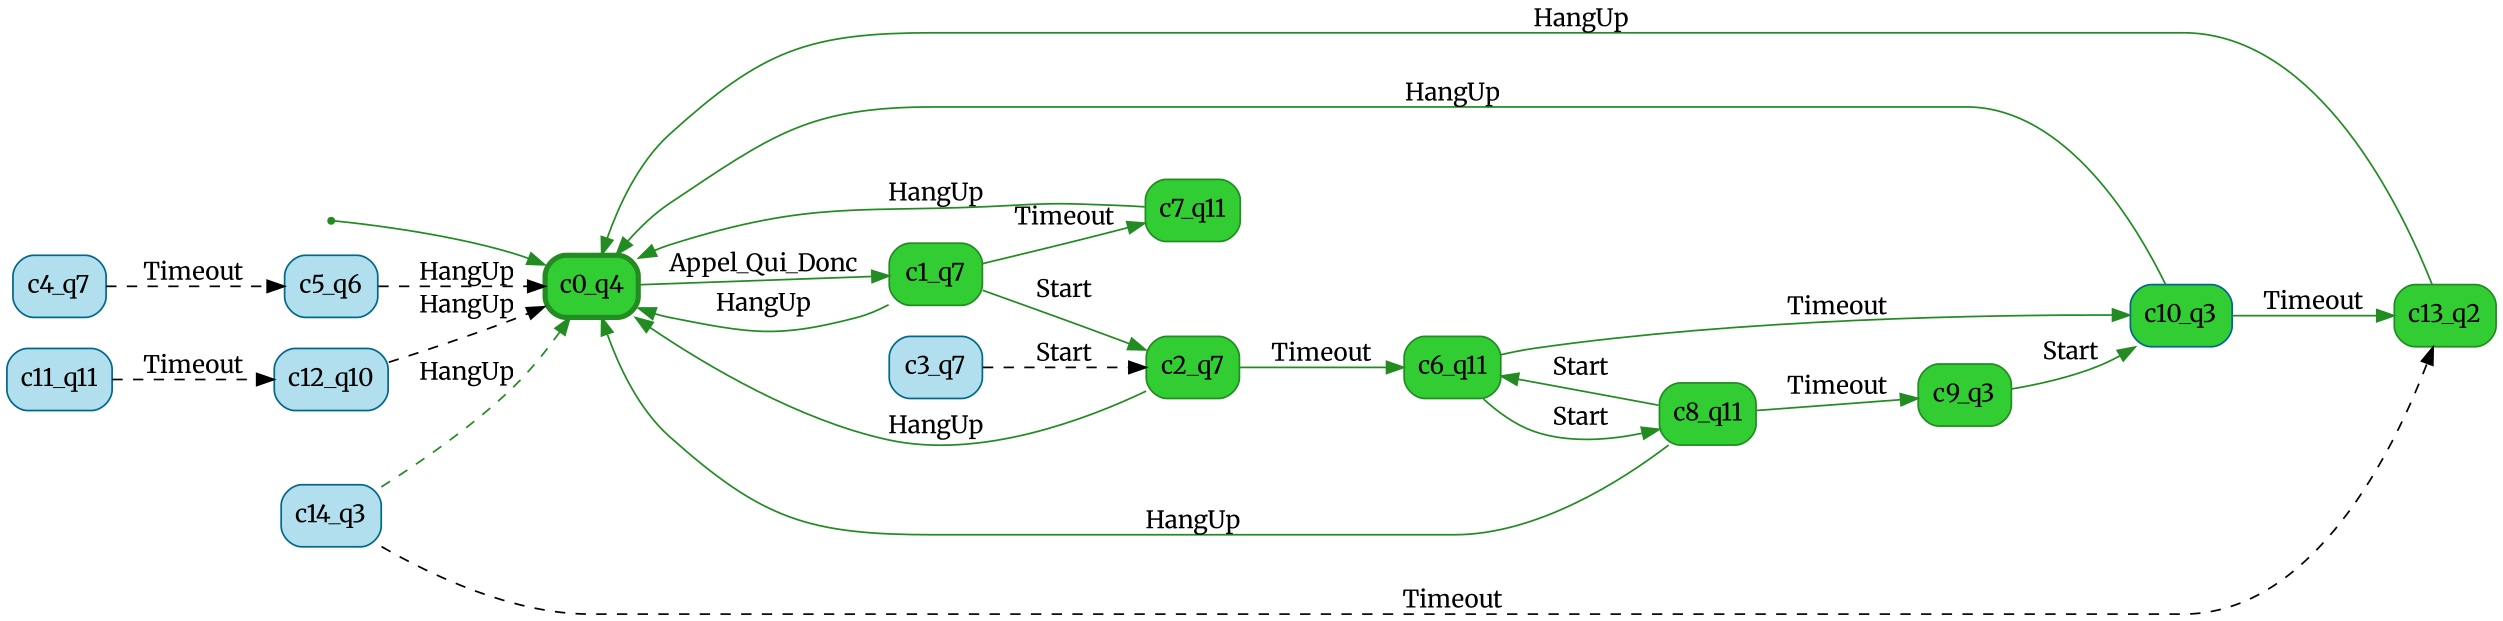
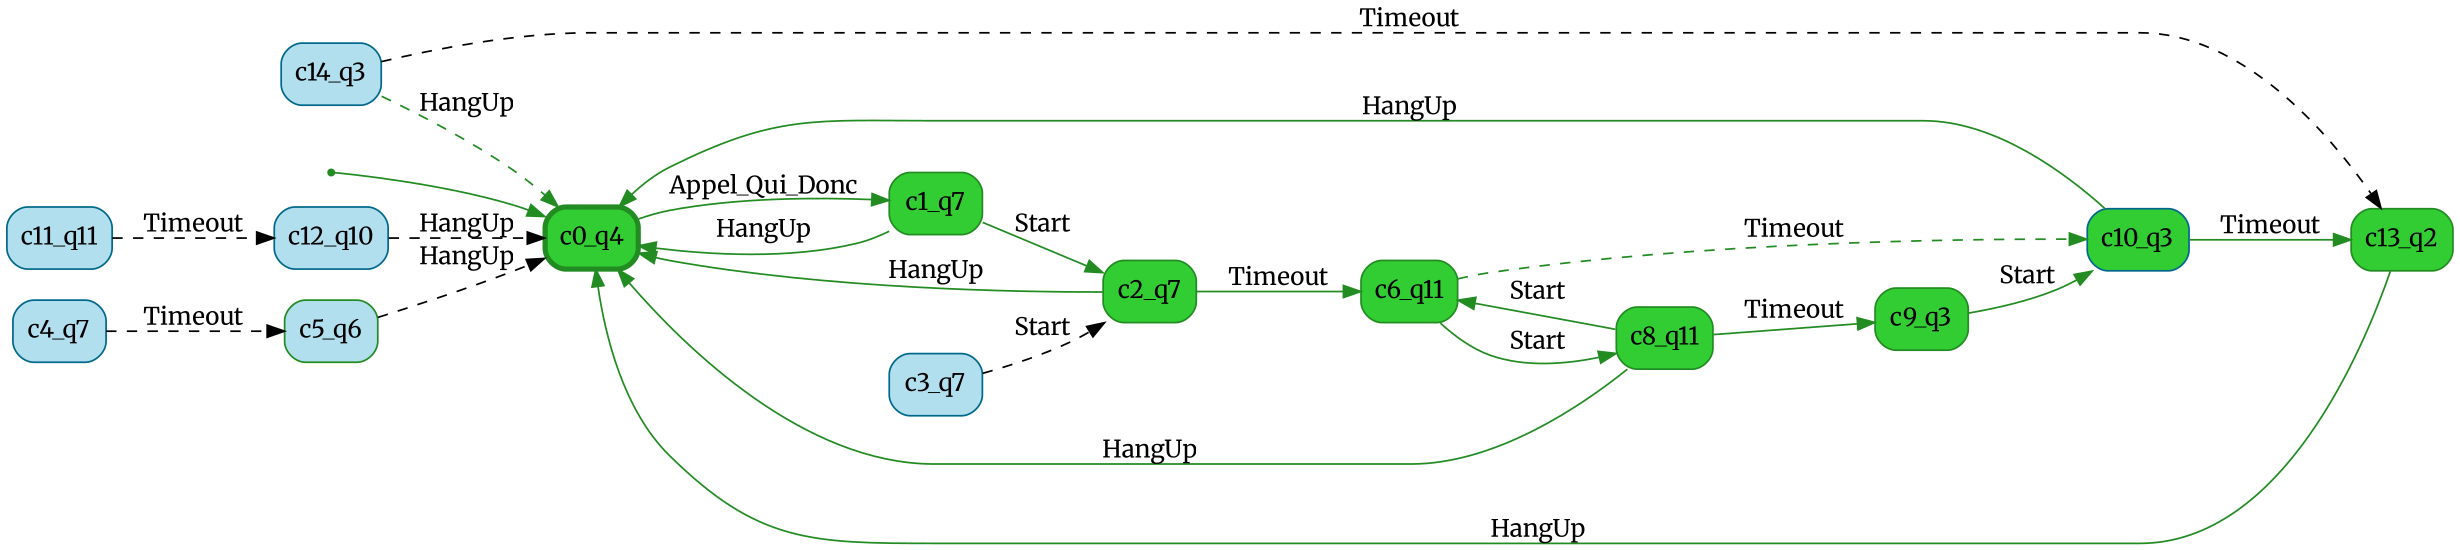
  digraph {
    fontname=Merriweather
    rankdir=LR
    node [color=forestgreen fontname=Merriweather shape=box fillcolor=limegreen style="rounded, filled"]
    edge [color=forestgreen fontname=Merriweather]
    __invisible__ [shape=point fillcolor="" style=""]
    n2 [label=c0_q4 penwidth=3]
    n3 [label=c1_q7]
    n4 [label=c2_q7]
-   n5 [label=c7_q11]
    n6 [label=c6_q11]
    n7 [label=c8_q11]
    n8 [color=deepskyblue4 label=c10_q3]
    n9 [label=c9_q3]
    n10 [label=c13_q2]
    n11 [color=deepskyblue4 fillcolor=lightblue2 label=c3_q7]
    n12 [color=deepskyblue4 fillcolor=lightblue2 label=c4_q7]
-   n13 [color=deepskyblue4 fillcolor=lightblue2 label=c5_q6]
+   n13 [fillcolor=lightblue2 label=c5_q6]
    n14 [color=deepskyblue4 fillcolor=lightblue2 label=c11_q11]
    n15 [color=deepskyblue4 fillcolor=lightblue2 label=c12_q10]
    n16 [color=deepskyblue4 fillcolor=lightblue2 label=c14_q3]
    __invisible__ -> n2
    n2 -> n3 [label=Appel_Qui_Donc]
    n3 -> n2 [label=HangUp]
    n3 -> n4 [label=Start]
-   n3 -> n5 [label=Timeout]
    n4 -> n2 [label=HangUp]
    n4 -> n6 [label=Timeout]
-   n5 -> n2 [label=HangUp]
    n6 -> n7 [label=Start]
-   n6 -> n8 [label=Timeout]
+   n6 -> n8 [label=Timeout style=dashed]
    n7 -> n2 [label=HangUp]
    n7 -> n6 [label=Start]
    n7 -> n9 [label=Timeout]
    n8 -> n2 [label=HangUp]
    n8 -> n10 [label=Timeout]
    n9 -> n8 [label=Start]
    n10 -> n2 [label=HangUp]
    n11 -> n4 [color=black label=Start style=dashed]
    n12 -> n13 [color=black label=Timeout style=dashed]
    n13 -> n2 [color=black label=HangUp style=dashed]
    n14 -> n15 [color=black label=Timeout style=dashed]
    n15 -> n2 [color=black label=HangUp style=dashed]
    n16 -> n2 [label=HangUp style=dashed]
    n16 -> n10 [color=black label=Timeout style=dashed]
  }
